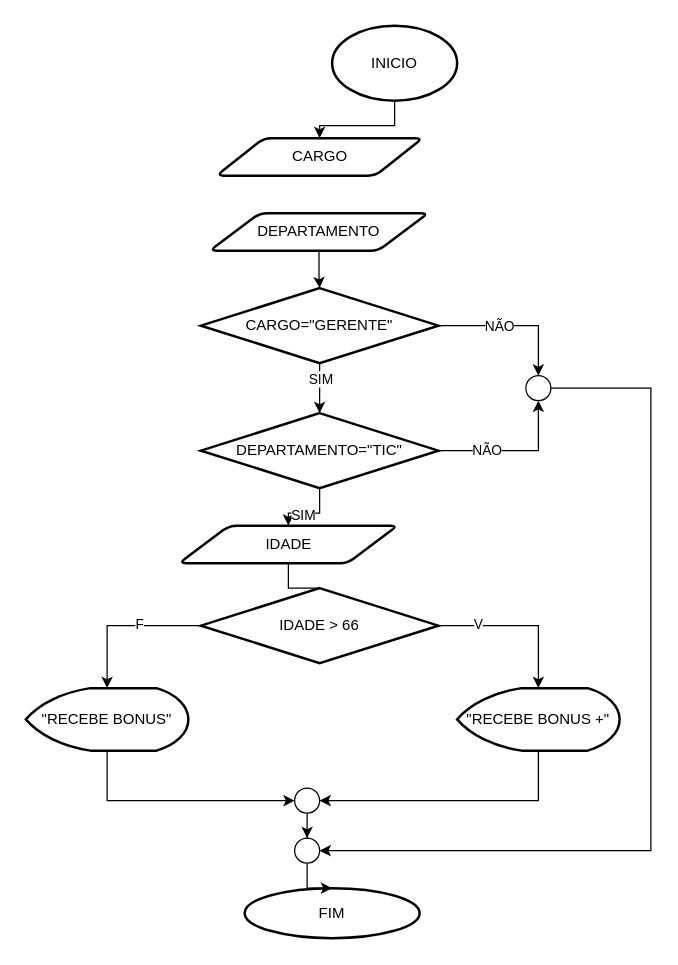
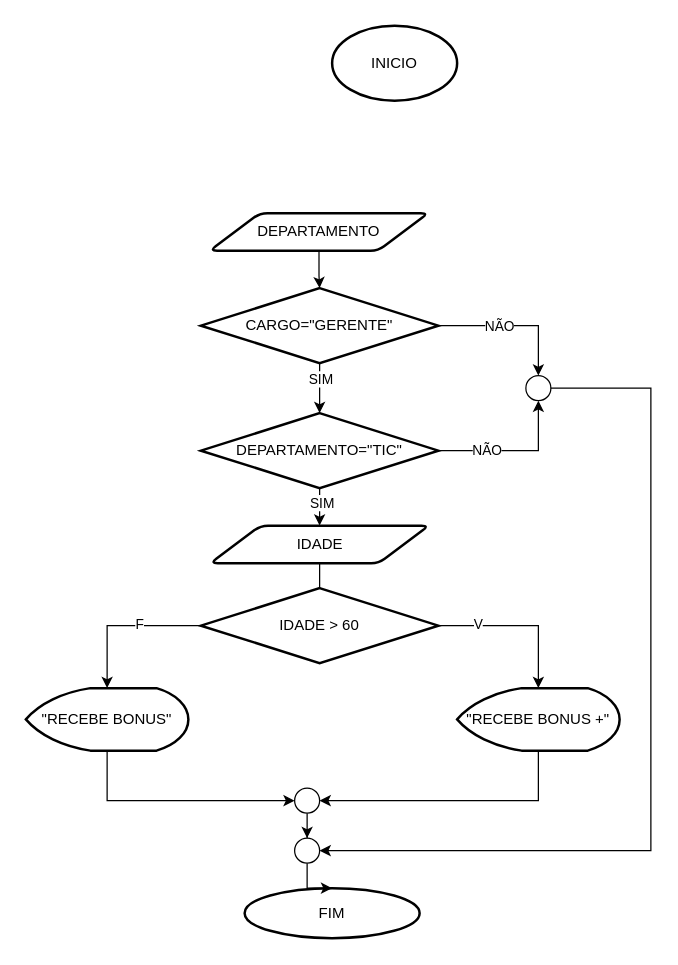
  <mxCell id="0" />
  <mxCell id="1" parent="0" />
- <mxCell id="2" style="edgeStyle=orthogonalEdgeStyle;rounded=0;orthogonalLoop=1;jettySize=auto;html=1;" edge="1" parent="1" source="3" target="5"><mxGeometry relative="1" as="geometry" /></mxCell>
  <mxCell id="3" value="INICIO" style="strokeWidth=2;html=1;shape=mxgraph.flowchart.start_1;whiteSpace=wrap;" vertex="1" parent="1"><mxGeometry x="265" y="20" width="100" height="60" as="geometry" /></mxCell>
  <mxCell id="4" value="FIM" style="strokeWidth=2;html=1;shape=mxgraph.flowchart.start_1;whiteSpace=wrap;" vertex="1" parent="1"><mxGeometry x="195" y="710" width="140" height="40" as="geometry" /></mxCell>
- <mxCell id="5" value="CARGO" style="shape=parallelogram;html=1;strokeWidth=2;perimeter=parallelogramPerimeter;whiteSpace=wrap;rounded=1;arcSize=12;size=0.23;" vertex="1" parent="1"><mxGeometry x="172.5" y="110" width="165" height="30" as="geometry" /></mxCell>
  <mxCell id="6" style="edgeStyle=orthogonalEdgeStyle;rounded=0;orthogonalLoop=1;jettySize=auto;html=1;" edge="1" parent="1" source="7" target="12"><mxGeometry relative="1" as="geometry" /></mxCell>
  <mxCell id="7" value="DEPARTAMENTO" style="shape=parallelogram;html=1;strokeWidth=2;perimeter=parallelogramPerimeter;whiteSpace=wrap;rounded=1;arcSize=12;size=0.23;" vertex="1" parent="1"><mxGeometry x="167" y="170" width="175" height="30" as="geometry" /></mxCell>
  <mxCell id="8" style="edgeStyle=orthogonalEdgeStyle;rounded=0;orthogonalLoop=1;jettySize=auto;html=1;entryX=0.5;entryY=0;entryDx=0;entryDy=0;entryPerimeter=0;" edge="1" parent="1" source="12" target="13"><mxGeometry relative="1" as="geometry"><mxPoint x="470" y="310" as="targetPoint" /></mxGeometry></mxCell>
  <mxCell id="9" value="NÃO" style="edgeLabel;html=1;align=center;verticalAlign=middle;resizable=0;points=[];" vertex="1" connectable="0" parent="8"><mxGeometry x="-0.2" relative="1" as="geometry"><mxPoint as="offset" /></mxGeometry></mxCell>
  <mxCell id="10" style="edgeStyle=orthogonalEdgeStyle;rounded=0;orthogonalLoop=1;jettySize=auto;html=1;entryX=0.5;entryY=0;entryDx=0;entryDy=0;entryPerimeter=0;" edge="1" parent="1" source="12" target="16"><mxGeometry relative="1" as="geometry"><mxPoint x="255" y="390" as="targetPoint" /></mxGeometry></mxCell>
  <mxCell id="11" value="SIM" style="edgeLabel;html=1;align=center;verticalAlign=middle;resizable=0;points=[];" vertex="1" connectable="0" parent="10"><mxGeometry x="-0.4" relative="1" as="geometry"><mxPoint as="offset" /></mxGeometry></mxCell>
  <mxCell id="12" value="CARGO=&quot;GERENTE&quot;" style="strokeWidth=2;html=1;shape=mxgraph.flowchart.decision;whiteSpace=wrap;" vertex="1" parent="1"><mxGeometry x="160" y="230" width="190" height="60" as="geometry" /></mxCell>
  <mxCell id="13" value="" style="strokeWidth=1;html=1;shape=mxgraph.flowchart.start_2;whiteSpace=wrap;" vertex="1" parent="1"><mxGeometry x="420" y="300" width="20" height="20" as="geometry" /></mxCell>
  <mxCell id="14" style="edgeStyle=orthogonalEdgeStyle;rounded=0;orthogonalLoop=1;jettySize=auto;html=1;" edge="1" parent="1" source="16" target="20"><mxGeometry relative="1" as="geometry" /></mxCell>
  <mxCell id="15" value="SIM" style="edgeLabel;html=1;align=center;verticalAlign=middle;resizable=0;points=[];" vertex="1" connectable="0" parent="14"><mxGeometry x="0.25" y="1" relative="1" as="geometry"><mxPoint as="offset" /></mxGeometry></mxCell>
  <mxCell id="16" value="DEPARTAMENTO=&quot;TIC&quot;" style="strokeWidth=2;html=1;shape=mxgraph.flowchart.decision;whiteSpace=wrap;" vertex="1" parent="1"><mxGeometry x="160" y="330" width="190" height="60" as="geometry" /></mxCell>
  <mxCell id="17" style="edgeStyle=orthogonalEdgeStyle;rounded=0;orthogonalLoop=1;jettySize=auto;html=1;entryX=0.5;entryY=1;entryDx=0;entryDy=0;entryPerimeter=0;" edge="1" parent="1" source="16" target="13"><mxGeometry relative="1" as="geometry" /></mxCell>
  <mxCell id="18" value="NÃO" style="edgeLabel;html=1;align=center;verticalAlign=middle;resizable=0;points=[];" vertex="1" connectable="0" parent="17"><mxGeometry x="-0.363" y="3" relative="1" as="geometry"><mxPoint y="2" as="offset" /></mxGeometry></mxCell>
  <mxCell id="19" style="edgeStyle=orthogonalEdgeStyle;rounded=0;orthogonalLoop=1;jettySize=auto;html=1;endArrow=none;" edge="1" parent="1" source="20" target="24"><mxGeometry relative="1" as="geometry" /></mxCell>
- <mxCell id="20" value="IDADE" style="shape=parallelogram;html=1;strokeWidth=2;perimeter=parallelogramPerimeter;whiteSpace=wrap;rounded=1;arcSize=12;size=0.23;" vertex="1" parent="1"><mxGeometry x="142.5" y="420" width="175" height="30" as="geometry" /></mxCell>
+ <mxCell id="20" value="IDADE" style="shape=parallelogram;html=1;strokeWidth=2;perimeter=parallelogramPerimeter;whiteSpace=wrap;rounded=1;arcSize=12;size=0.23;" vertex="1" parent="1"><mxGeometry x="167.5" y="420" width="175" height="30" as="geometry" /></mxCell>
  <mxCell id="21" style="edgeStyle=orthogonalEdgeStyle;rounded=0;orthogonalLoop=1;jettySize=auto;html=1;exitX=1;exitY=0.5;exitDx=0;exitDy=0;exitPerimeter=0;" edge="1" parent="1" source="24" target="25"><mxGeometry relative="1" as="geometry" /></mxCell>
  <mxCell id="22" value="&lt;span style=&quot;color: rgba(0, 0, 0, 0); font-family: monospace; font-size: 0px; text-align: start; background-color: rgb(251, 251, 251);&quot;&gt;V&lt;/span&gt;" style="edgeLabel;html=1;align=center;verticalAlign=middle;resizable=0;points=[];" vertex="1" connectable="0" parent="21"><mxGeometry x="-0.518" y="-1" relative="1" as="geometry"><mxPoint as="offset" /></mxGeometry></mxCell>
  <mxCell id="23" value="V" style="edgeLabel;html=1;align=center;verticalAlign=middle;resizable=0;points=[];" vertex="1" connectable="0" parent="21"><mxGeometry x="-0.518" y="2" relative="1" as="geometry"><mxPoint as="offset" /></mxGeometry></mxCell>
- <mxCell id="24" value="IDADE &amp;gt; 66" style="strokeWidth=2;html=1;shape=mxgraph.flowchart.decision;whiteSpace=wrap;" vertex="1" parent="1"><mxGeometry x="160" y="470" width="190" height="60" as="geometry" /></mxCell>
+ <mxCell id="24" value="IDADE &amp;gt; 60" style="strokeWidth=2;html=1;shape=mxgraph.flowchart.decision;whiteSpace=wrap;" vertex="1" parent="1"><mxGeometry x="160" y="470" width="190" height="60" as="geometry" /></mxCell>
  <mxCell id="25" value="&quot;RECEBE BONUS +&quot;" style="strokeWidth=2;html=1;shape=mxgraph.flowchart.display;whiteSpace=wrap;" vertex="1" parent="1"><mxGeometry x="365" y="550" width="130" height="50" as="geometry" /></mxCell>
  <mxCell id="26" value="&quot;RECEBE BONUS&quot;" style="strokeWidth=2;html=1;shape=mxgraph.flowchart.display;whiteSpace=wrap;" vertex="1" parent="1"><mxGeometry x="20" y="550" width="130" height="50" as="geometry" /></mxCell>
  <mxCell id="27" style="edgeStyle=orthogonalEdgeStyle;rounded=0;orthogonalLoop=1;jettySize=auto;html=1;entryX=0.5;entryY=0;entryDx=0;entryDy=0;entryPerimeter=0;exitX=0;exitY=0.5;exitDx=0;exitDy=0;exitPerimeter=0;" edge="1" parent="1" source="24" target="26"><mxGeometry relative="1" as="geometry" /></mxCell>
  <mxCell id="28" value="F" style="edgeLabel;html=1;align=center;verticalAlign=middle;resizable=0;points=[];" vertex="1" connectable="0" parent="27"><mxGeometry x="-0.203" y="-2" relative="1" as="geometry"><mxPoint as="offset" /></mxGeometry></mxCell>
  <mxCell id="29" style="edgeStyle=orthogonalEdgeStyle;rounded=0;orthogonalLoop=1;jettySize=auto;html=1;" edge="1" parent="1" source="30" target="34"><mxGeometry relative="1" as="geometry" /></mxCell>
  <mxCell id="30" value="" style="strokeWidth=1;html=1;shape=mxgraph.flowchart.start_2;whiteSpace=wrap;" vertex="1" parent="1"><mxGeometry x="235" y="630" width="20" height="20" as="geometry" /></mxCell>
  <mxCell id="31" style="edgeStyle=orthogonalEdgeStyle;rounded=0;orthogonalLoop=1;jettySize=auto;html=1;entryX=0;entryY=0.5;entryDx=0;entryDy=0;entryPerimeter=0;" edge="1" parent="1" source="26" target="30"><mxGeometry relative="1" as="geometry"><Array as="points"><mxPoint x="85" y="640" /></Array></mxGeometry></mxCell>
  <mxCell id="32" style="edgeStyle=orthogonalEdgeStyle;rounded=0;orthogonalLoop=1;jettySize=auto;html=1;entryX=1;entryY=0.5;entryDx=0;entryDy=0;entryPerimeter=0;" edge="1" parent="1" source="25" target="30"><mxGeometry relative="1" as="geometry"><Array as="points"><mxPoint x="430" y="640" /></Array></mxGeometry></mxCell>
  <mxCell id="33" style="edgeStyle=orthogonalEdgeStyle;rounded=0;orthogonalLoop=1;jettySize=auto;html=1;" edge="1" parent="1" source="34" target="4"><mxGeometry relative="1" as="geometry" /></mxCell>
  <mxCell id="34" value="" style="strokeWidth=1;html=1;shape=mxgraph.flowchart.start_2;whiteSpace=wrap;" vertex="1" parent="1"><mxGeometry x="235" y="670" width="20" height="20" as="geometry" /></mxCell>
  <mxCell id="35" style="edgeStyle=orthogonalEdgeStyle;rounded=0;orthogonalLoop=1;jettySize=auto;html=1;entryX=1;entryY=0.5;entryDx=0;entryDy=0;entryPerimeter=0;" edge="1" parent="1" source="13" target="34"><mxGeometry relative="1" as="geometry"><Array as="points"><mxPoint x="520" y="310" /><mxPoint x="520" y="680" /></Array></mxGeometry></mxCell>
